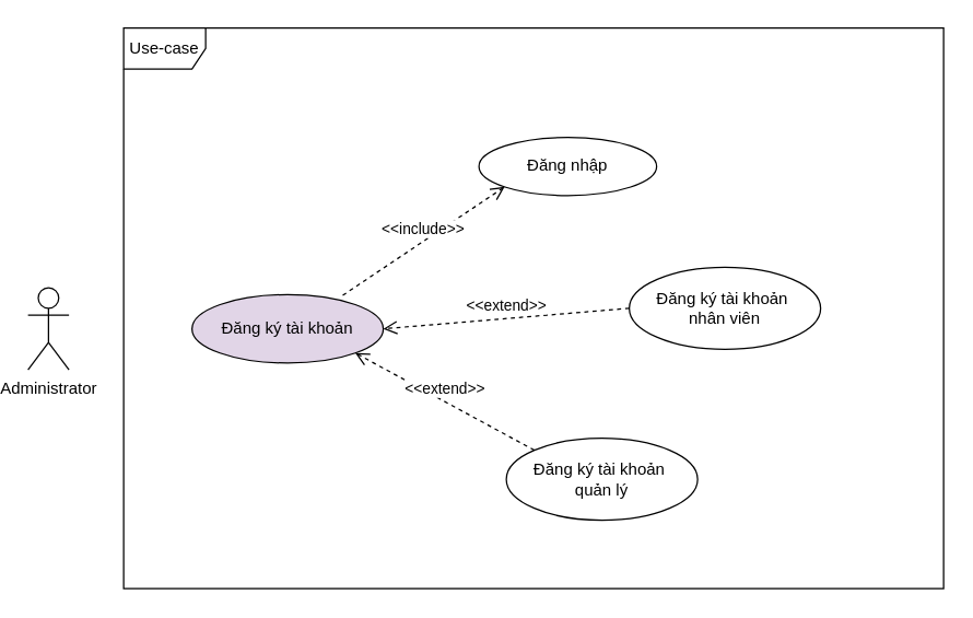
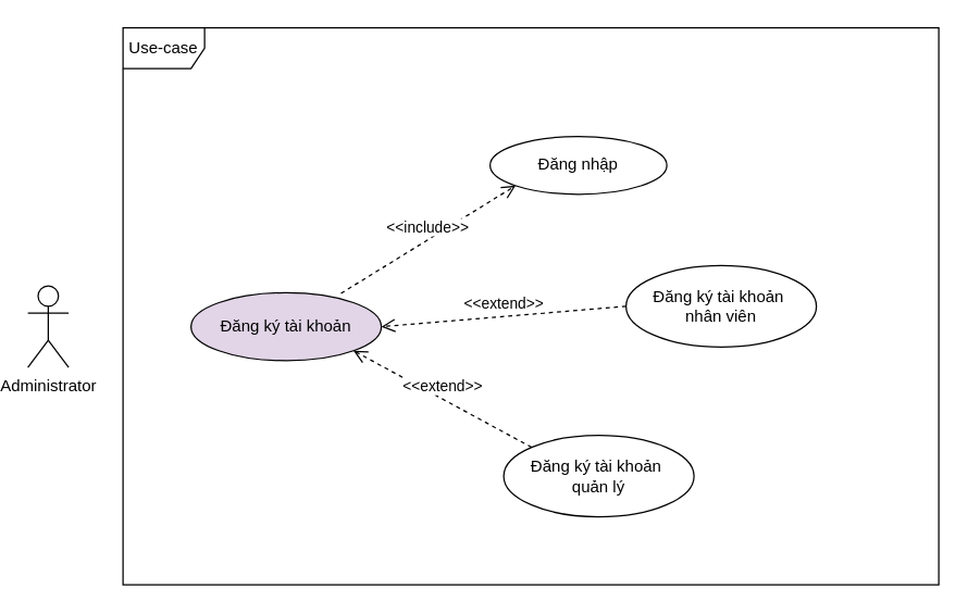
  <mxCell id="0" />
  <mxCell id="1" parent="0" />
  <mxCell id="2" value="&lt;div&gt;Administrator&lt;/div&gt;" style="shape=umlActor;verticalLabelPosition=bottom;verticalAlign=top;html=1;" vertex="1" parent="1"><mxGeometry x="20" y="210" width="30" height="60" as="geometry" /></mxCell>
  <mxCell id="3" value="Use-case" style="shape=umlFrame;whiteSpace=wrap;html=1;pointerEvents=0;" vertex="1" parent="1"><mxGeometry x="90" y="20" width="600" height="410" as="geometry" /></mxCell>
  <mxCell id="4" value="Đăng ký tài khoản" style="ellipse;whiteSpace=wrap;html=1;fillColor=#e1d5e7;" vertex="1" parent="1"><mxGeometry x="140" y="215" width="140" height="50" as="geometry" /></mxCell>
- <mxCell id="5" value="Đăng nhập" style="ellipse;whiteSpace=wrap;html=1;" vertex="1" parent="1"><mxGeometry x="350" y="100" width="130" height="42.5" as="geometry" /></mxCell>
+ <mxCell id="5" value="Đăng nhập" style="ellipse;whiteSpace=wrap;html=1;" vertex="1" parent="1"><mxGeometry x="360" y="100" width="130" height="42.5" as="geometry" /></mxCell>
  <mxCell id="6" value="&amp;lt;&amp;lt;include&amp;gt;&amp;gt;" style="html=1;verticalAlign=bottom;endArrow=open;dashed=1;endSize=8;curved=0;rounded=0;entryX=0;entryY=1;entryDx=0;entryDy=0;exitX=0.788;exitY=0.01;exitDx=0;exitDy=0;exitPerimeter=0;" edge="1" parent="1" source="4" target="5"><mxGeometry relative="1" as="geometry"><mxPoint x="360" y="68" as="sourcePoint" /><mxPoint x="170" y="-15" as="targetPoint" /></mxGeometry></mxCell>
  <mxCell id="7" value="Đăng ký tài khoản&amp;nbsp;&lt;div&gt;nhân viên&lt;/div&gt;" style="ellipse;whiteSpace=wrap;html=1;" vertex="1" parent="1"><mxGeometry x="460" y="195" width="140" height="60" as="geometry" /></mxCell>
  <mxCell id="8" value="Đăng ký tài khoản&amp;nbsp;&lt;div&gt;quản lý&lt;/div&gt;" style="ellipse;whiteSpace=wrap;html=1;" vertex="1" parent="1"><mxGeometry x="370" y="320" width="140" height="60" as="geometry" /></mxCell>
  <mxCell id="9" value="&amp;lt;&amp;lt;extend&amp;gt;&amp;gt;" style="html=1;verticalAlign=bottom;endArrow=open;dashed=1;endSize=8;curved=0;rounded=0;entryX=1;entryY=1;entryDx=0;entryDy=0;exitX=0;exitY=0;exitDx=0;exitDy=0;" edge="1" parent="1" source="8" target="4"><mxGeometry relative="1" as="geometry"><mxPoint x="300" y="510" as="sourcePoint" /><mxPoint x="461" y="344" as="targetPoint" /></mxGeometry></mxCell>
  <mxCell id="10" value="&amp;lt;&amp;lt;extend&amp;gt;&amp;gt;" style="html=1;verticalAlign=bottom;endArrow=open;dashed=1;endSize=8;curved=0;rounded=0;entryX=1;entryY=0.5;entryDx=0;entryDy=0;exitX=0;exitY=0.5;exitDx=0;exitDy=0;" edge="1" parent="1" source="7" target="4"><mxGeometry relative="1" as="geometry"><mxPoint x="310" y="520" as="sourcePoint" /><mxPoint x="510" y="335" as="targetPoint" /></mxGeometry></mxCell>
